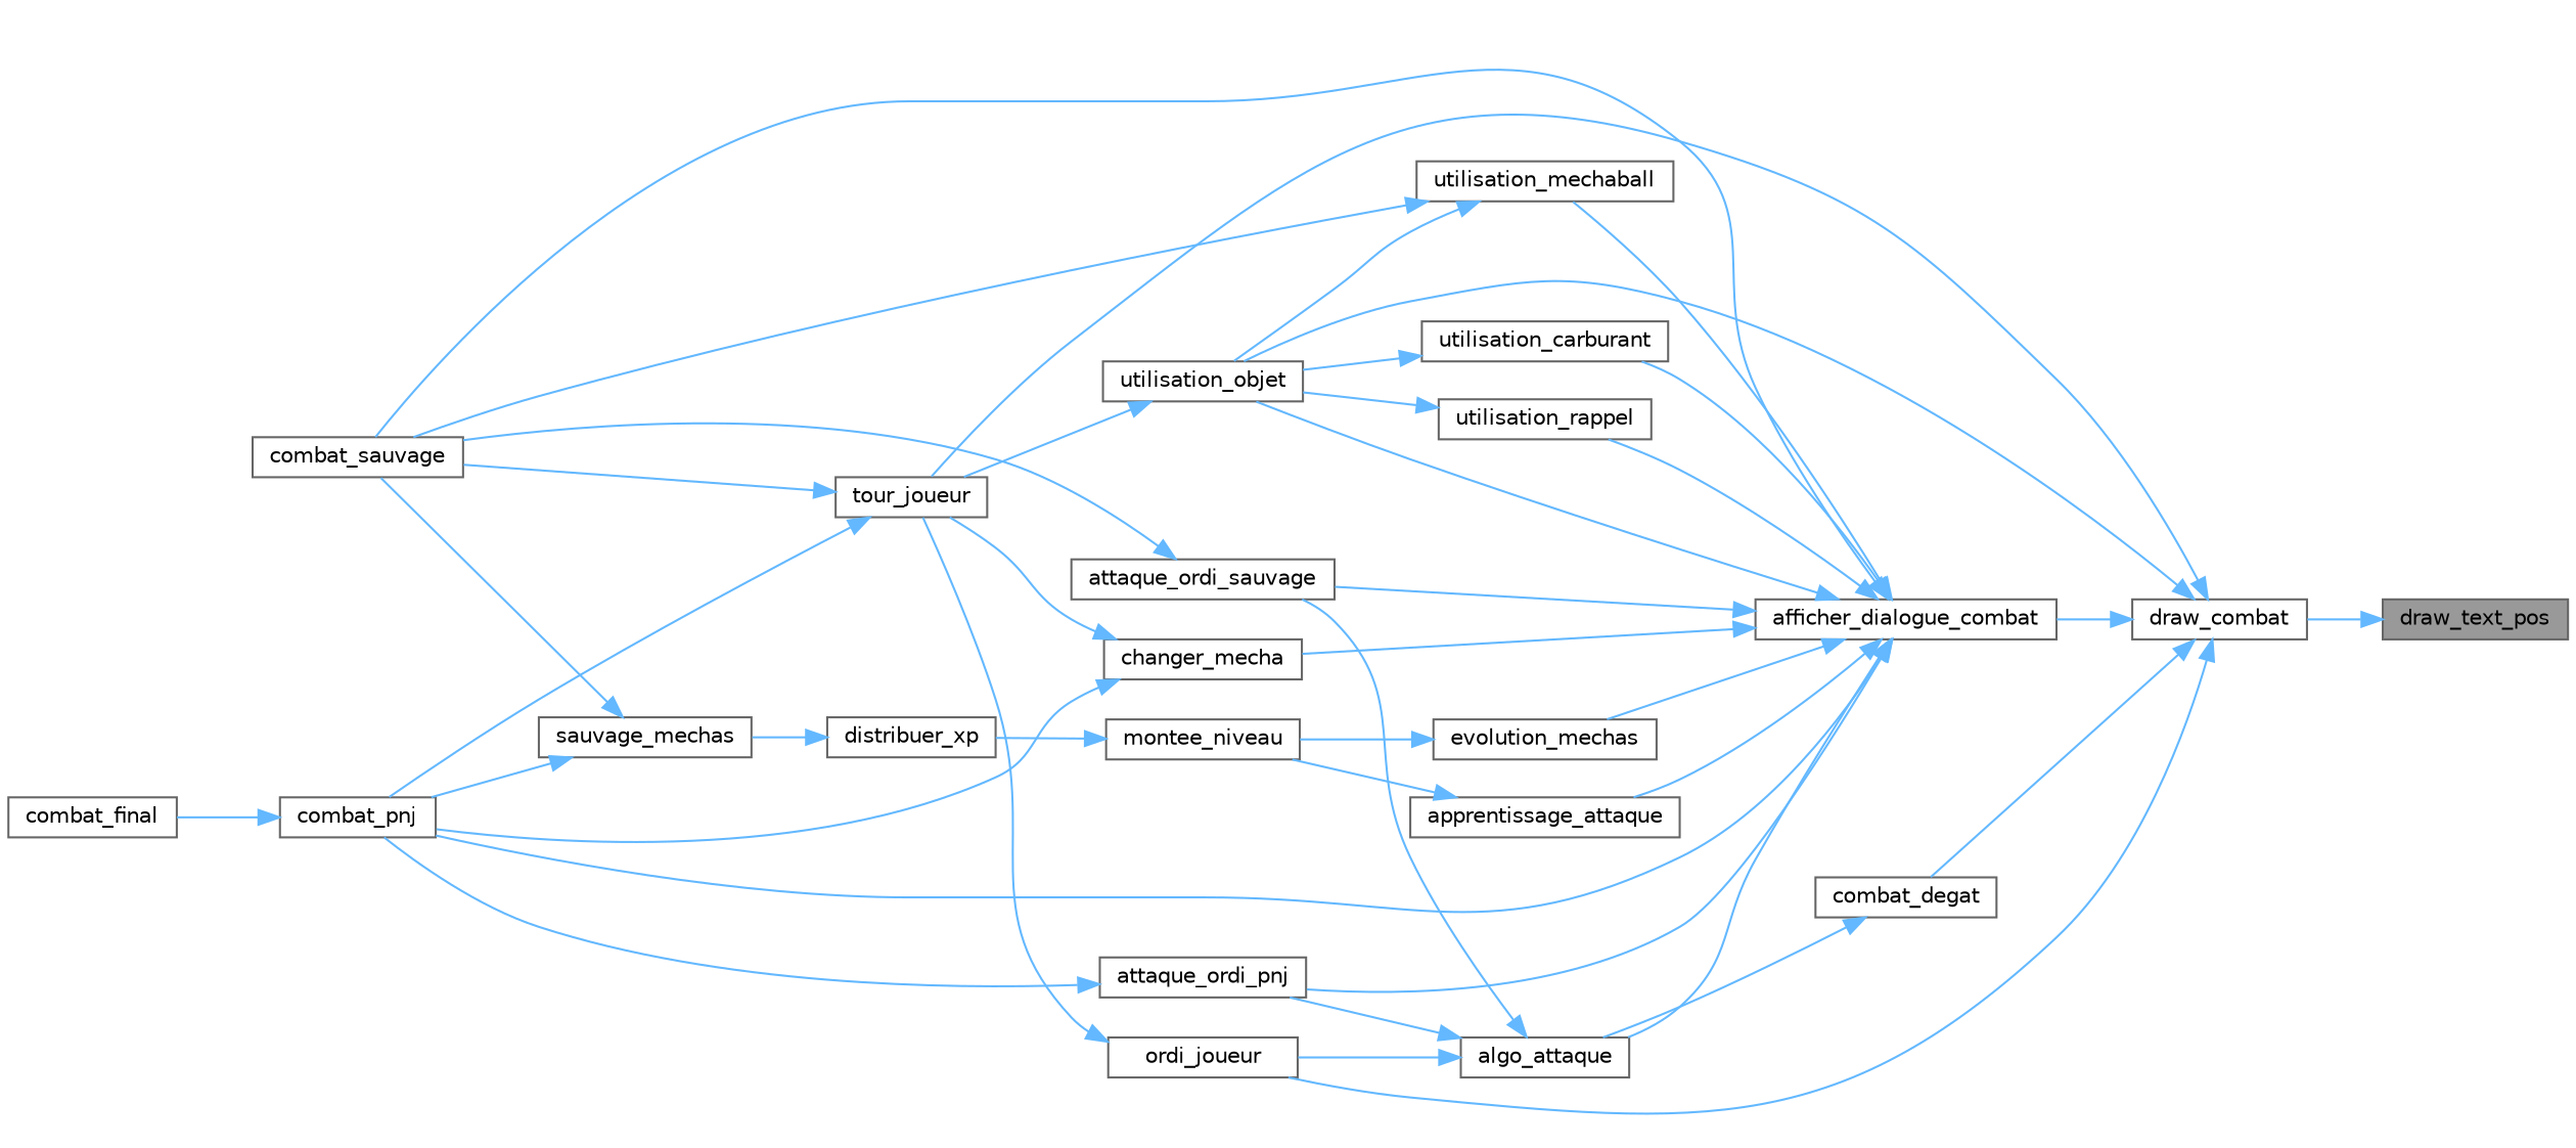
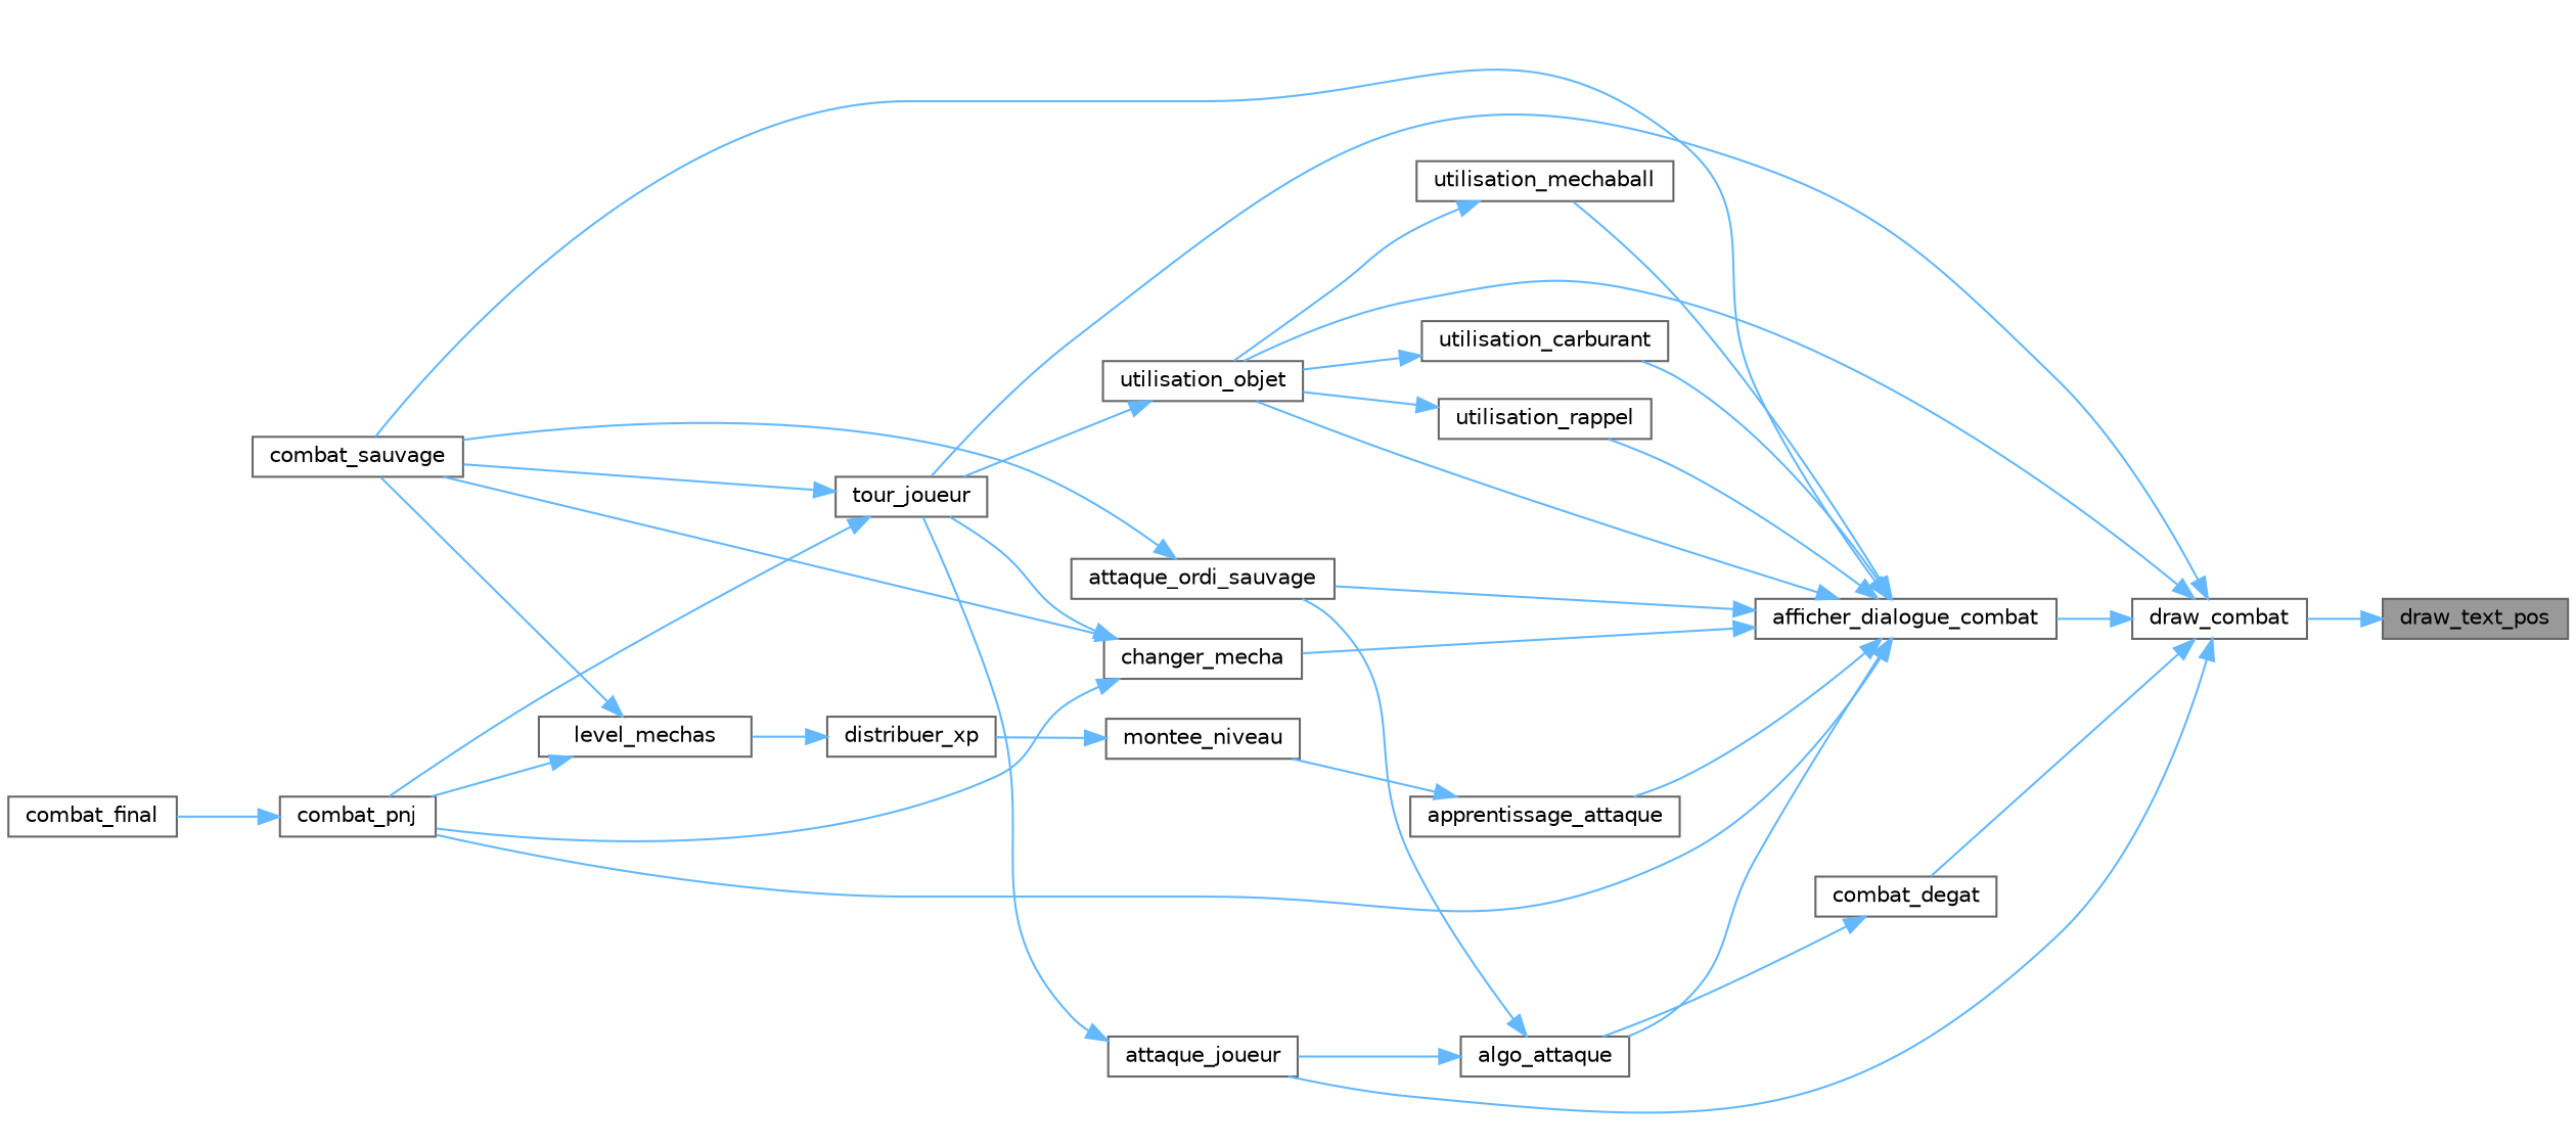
  digraph {
    rankdir=RL
    node [color=grey40 fillcolor=white fontname=Helvetica fontsize=10 shape=box style=filled]
    edge [color=steelblue1 dir=back fontname=Helvetica fontsize=10 labelfontname=Helvetica labelfontsize=10 style=solid]
    n1 [color=gray40 fillcolor=grey60 fontcolor=black height=0.2 label=draw_text_pos width=0.4]
    n2 [height=0.2 label=draw_combat width=0.4]
    n3 [height=0.2 label=afficher_dialogue_combat width=0.4]
-   n4 [height=0.2 label=ordi_joueur width=0.4]
+   n4 [height=0.2 label=attaque_joueur width=0.4]
    n5 [height=0.2 label=tour_joueur width=0.4]
    n6 [height=0.2 label=utilisation_objet width=0.4]
    n7 [height=0.2 label=combat_degat width=0.4]
    n8 [height=0.2 label=algo_attaque width=0.4]
    n9 [height=0.2 label=combat_pnj width=0.4]
    n10 [height=0.2 label=combat_sauvage width=0.4]
-   n11 [height=0.2 label=attaque_ordi_pnj width=0.4]
    n12 [height=0.2 label=attaque_ordi_sauvage width=0.4]
    n13 [height=0.2 label=apprentissage_attaque width=0.4]
    n14 [height=0.2 label=changer_mecha width=0.4]
-   n15 [height=0.2 label=evolution_mechas width=0.4]
    n16 [height=0.2 label=utilisation_carburant width=0.4]
    n17 [height=0.2 label=utilisation_mechaball width=0.4]
    n18 [height=0.2 label=utilisation_rappel width=0.4]
    n19 [height=0.2 label=combat_final width=0.4]
    n20 [height=0.2 label=montee_niveau width=0.4]
    n21 [height=0.2 label=distribuer_xp width=0.4]
-   n22 [height=0.2 label=sauvage_mechas width=0.4]
+   n22 [height=0.2 label=level_mechas width=0.4]
    n1 -> n2
    n2 -> n3
    n2 -> n4
    n2 -> n5
    n2 -> n6
    n2 -> n7
    n3 -> n6
    n3 -> n8
    n3 -> n9
    n3 -> n10
-   n3 -> n11
    n3 -> n12
    n3 -> n13
    n3 -> n14
-   n3 -> n15
    n3 -> n16
    n3 -> n17
    n3 -> n18
    n4 -> n5
    n5 -> n9
    n5 -> n10
    n6 -> n5
    n7 -> n8
    n8 -> n4
-   n8 -> n11
    n8 -> n12
    n9 -> n19
-   n11 -> n9
    n12 -> n10
    n13 -> n20
    n14 -> n5
    n14 -> n9
-   n17 -> n10
-   n15 -> n20
+   n14 -> n10
    n16 -> n6
    n17 -> n6
    n18 -> n6
    n20 -> n21
    n21 -> n22
    n22 -> n9
    n22 -> n10
  }
